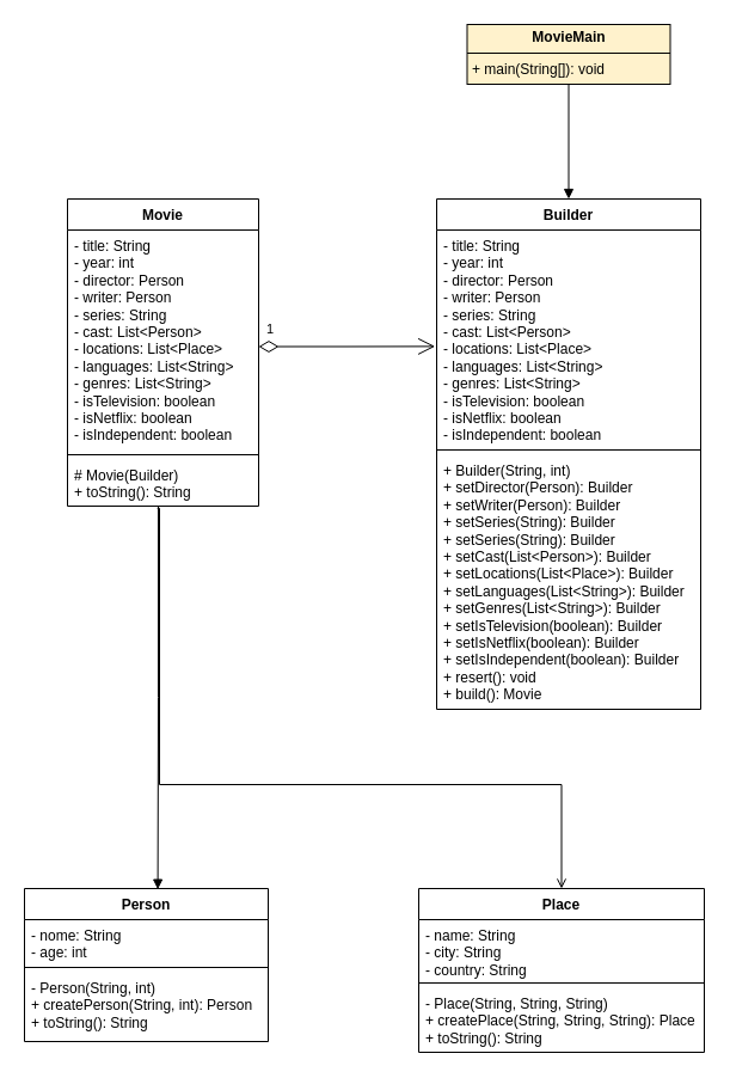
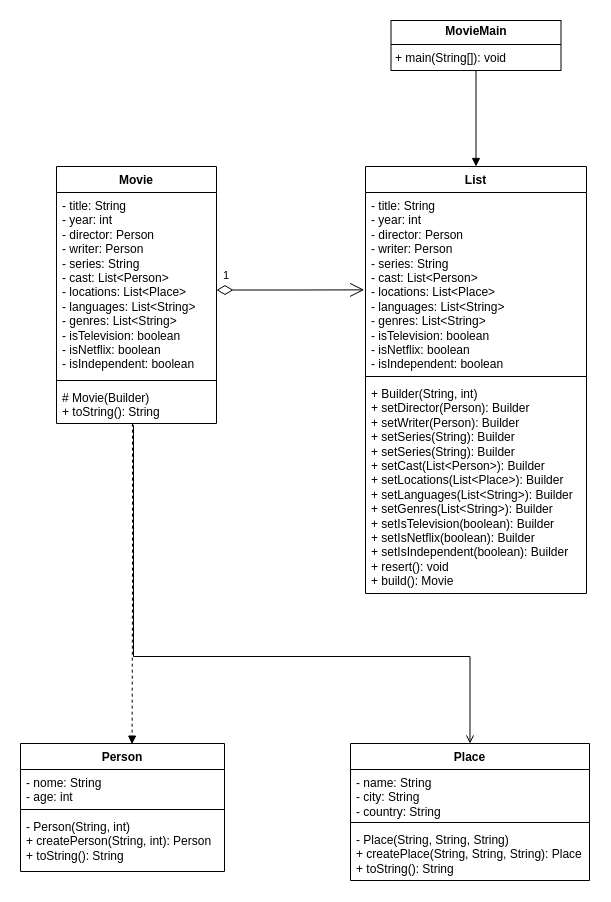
  <mxCell id="0" />
  <mxCell id="1" parent="0" />
  <mxCell id="2" value="Movie" style="swimlane;fontStyle=1;align=center;verticalAlign=top;childLayout=stackLayout;horizontal=1;startSize=26;horizontalStack=0;resizeParent=1;resizeParentMax=0;resizeLast=0;collapsible=1;marginBottom=0;whiteSpace=wrap;html=1;" vertex="1" parent="1"><mxGeometry x="56" y="166" width="160" height="257" as="geometry" /></mxCell>
  <mxCell id="3" value="&lt;div&gt;- title: String&lt;/div&gt;&lt;div&gt;- year: int&lt;/div&gt;&lt;div&gt;- director: Person&lt;/div&gt;&lt;div&gt;- writer: Person&lt;/div&gt;&lt;div&gt;- series: String&lt;/div&gt;&lt;div&gt;- cast: List&amp;lt;Person&amp;gt;&lt;/div&gt;&lt;div&gt;- locations: List&amp;lt;Place&amp;gt;&lt;/div&gt;&lt;div&gt;- languages: List&amp;lt;String&amp;gt;&lt;/div&gt;&lt;div&gt;- genres: List&amp;lt;String&amp;gt;&lt;/div&gt;&lt;div&gt;- isTelevision: boolean&lt;/div&gt;&lt;div&gt;- isNetflix: boolean&lt;/div&gt;&lt;div&gt;- isIndependent: boolean&lt;br&gt;&lt;/div&gt;" style="text;strokeColor=none;fillColor=none;align=left;verticalAlign=top;spacingLeft=4;spacingRight=4;overflow=hidden;rotatable=0;points=[[0,0.5],[1,0.5]];portConstraint=eastwest;whiteSpace=wrap;html=1;" vertex="1" parent="2"><mxGeometry y="26" width="160" height="184" as="geometry" /></mxCell>
  <mxCell id="4" value="" style="line;strokeWidth=1;fillColor=none;align=left;verticalAlign=middle;spacingTop=-1;spacingLeft=3;spacingRight=3;rotatable=0;labelPosition=right;points=[];portConstraint=eastwest;strokeColor=inherit;" vertex="1" parent="2"><mxGeometry y="210" width="160" height="8" as="geometry" /></mxCell>
  <mxCell id="5" value="&lt;div&gt;# Movie(Builder)&lt;/div&gt;&lt;div&gt;+ toString(): String&lt;br&gt;&lt;/div&gt;" style="text;strokeColor=none;fillColor=none;align=left;verticalAlign=top;spacingLeft=4;spacingRight=4;overflow=hidden;rotatable=0;points=[[0,0.5],[1,0.5]];portConstraint=eastwest;whiteSpace=wrap;html=1;" vertex="1" parent="2"><mxGeometry y="218" width="160" height="39" as="geometry" /></mxCell>
- <mxCell id="6" value="Builder" style="swimlane;fontStyle=1;align=center;verticalAlign=top;childLayout=stackLayout;horizontal=1;startSize=26;horizontalStack=0;resizeParent=1;resizeParentMax=0;resizeLast=0;collapsible=1;marginBottom=0;whiteSpace=wrap;html=1;" vertex="1" parent="1"><mxGeometry x="365" y="166" width="221" height="427" as="geometry" /></mxCell>
+ <mxCell id="6" value="List" style="swimlane;fontStyle=1;align=center;verticalAlign=top;childLayout=stackLayout;horizontal=1;startSize=26;horizontalStack=0;resizeParent=1;resizeParentMax=0;resizeLast=0;collapsible=1;marginBottom=0;whiteSpace=wrap;html=1;" vertex="1" parent="1"><mxGeometry x="365" y="166" width="221" height="427" as="geometry" /></mxCell>
  <mxCell id="7" value="&lt;div&gt;- title: String&lt;/div&gt;&lt;div&gt;- year: int&lt;/div&gt;&lt;div&gt;- director: Person&lt;/div&gt;&lt;div&gt;- writer: Person&lt;/div&gt;&lt;div&gt;- series: String&lt;/div&gt;&lt;div&gt;- cast: List&amp;lt;Person&amp;gt;&lt;/div&gt;&lt;div&gt;- locations: List&amp;lt;Place&amp;gt;&lt;/div&gt;&lt;div&gt;- languages: List&amp;lt;String&amp;gt;&lt;/div&gt;&lt;div&gt;- genres: List&amp;lt;String&amp;gt;&lt;/div&gt;&lt;div&gt;- isTelevision: boolean&lt;/div&gt;&lt;div&gt;- isNetflix: boolean&lt;/div&gt;&lt;div&gt;- isIndependent: boolean&lt;br&gt;&lt;/div&gt;" style="text;strokeColor=none;fillColor=none;align=left;verticalAlign=top;spacingLeft=4;spacingRight=4;overflow=hidden;rotatable=0;points=[[0,0.5],[1,0.5]];portConstraint=eastwest;whiteSpace=wrap;html=1;" vertex="1" parent="6"><mxGeometry y="26" width="221" height="180" as="geometry" /></mxCell>
  <mxCell id="8" value="" style="line;strokeWidth=1;fillColor=none;align=left;verticalAlign=middle;spacingTop=-1;spacingLeft=3;spacingRight=3;rotatable=0;labelPosition=right;points=[];portConstraint=eastwest;strokeColor=inherit;" vertex="1" parent="6"><mxGeometry y="206" width="221" height="8" as="geometry" /></mxCell>
  <mxCell id="9" value="&lt;div&gt;+ Builder(String, int)&lt;/div&gt;&lt;div&gt;+ setDirector(Person): Builder&lt;/div&gt;&lt;div&gt;+ setWriter(Person): Builder&lt;/div&gt;&lt;div&gt;+ setSeries(String): Builder&lt;/div&gt;&lt;div&gt;+ setSeries(String): Builder&lt;/div&gt;&lt;div&gt;+ setCast(List&amp;lt;Person&amp;gt;): Builder&lt;br&gt;&lt;/div&gt;&lt;div&gt;+ setLocations(List&amp;lt;Place&amp;gt;): Builder&lt;/div&gt;&lt;div&gt;+ setLanguages(List&amp;lt;String&amp;gt;): Builder&lt;br&gt;&lt;/div&gt;&lt;div&gt;+ setGenres(List&amp;lt;String&amp;gt;): Builder&lt;/div&gt;&lt;div&gt;+ setIsTelevision(boolean): Builder&lt;/div&gt;&lt;div&gt;+ setIsNetflix(boolean): Builder&lt;/div&gt;&lt;div&gt;+ setIsIndependent(boolean): Builder&lt;/div&gt;&lt;div&gt;+ resert(): void&lt;/div&gt;&lt;div&gt;+ build(): Movie&lt;br&gt;&lt;/div&gt;" style="text;strokeColor=none;fillColor=none;align=left;verticalAlign=top;spacingLeft=4;spacingRight=4;overflow=hidden;rotatable=0;points=[[0,0.5],[1,0.5]];portConstraint=eastwest;whiteSpace=wrap;html=1;" vertex="1" parent="6"><mxGeometry y="214" width="221" height="213" as="geometry" /></mxCell>
  <mxCell id="10" value="1" style="endArrow=open;html=1;endSize=12;startArrow=diamondThin;startSize=14;startFill=0;edgeStyle=orthogonalEdgeStyle;align=left;verticalAlign=bottom;rounded=0;entryX=-0.006;entryY=0.541;entryDx=0;entryDy=0;exitX=1;exitY=0.53;exitDx=0;exitDy=0;entryPerimeter=0;exitPerimeter=0;" edge="1" parent="1" source="3" target="7"><mxGeometry x="-0.932" y="6" relative="1" as="geometry"><mxPoint x="163" y="295" as="sourcePoint" /><mxPoint x="323" y="295" as="targetPoint" /><mxPoint as="offset" /></mxGeometry></mxCell>
  <mxCell id="11" value="Person" style="swimlane;fontStyle=1;align=center;verticalAlign=top;childLayout=stackLayout;horizontal=1;startSize=26;horizontalStack=0;resizeParent=1;resizeParentMax=0;resizeLast=0;collapsible=1;marginBottom=0;whiteSpace=wrap;html=1;" vertex="1" parent="1"><mxGeometry x="20" y="743" width="204" height="128" as="geometry" /></mxCell>
  <mxCell id="12" value="&lt;div&gt;- nome: String&lt;/div&gt;&lt;div&gt;- age: int&lt;br&gt;&lt;/div&gt;" style="text;strokeColor=none;fillColor=none;align=left;verticalAlign=top;spacingLeft=4;spacingRight=4;overflow=hidden;rotatable=0;points=[[0,0.5],[1,0.5]];portConstraint=eastwest;whiteSpace=wrap;html=1;" vertex="1" parent="11"><mxGeometry y="26" width="204" height="36" as="geometry" /></mxCell>
  <mxCell id="13" value="" style="line;strokeWidth=1;fillColor=none;align=left;verticalAlign=middle;spacingTop=-1;spacingLeft=3;spacingRight=3;rotatable=0;labelPosition=right;points=[];portConstraint=eastwest;strokeColor=inherit;" vertex="1" parent="11"><mxGeometry y="62" width="204" height="8" as="geometry" /></mxCell>
  <mxCell id="14" value="&lt;div&gt;- Person(String, int)&lt;/div&gt;&lt;div&gt;+ createPerson(String, int): Person&lt;br&gt;&lt;/div&gt;&lt;div&gt;+ toString(): String&lt;br&gt;&lt;/div&gt;" style="text;strokeColor=none;fillColor=none;align=left;verticalAlign=top;spacingLeft=4;spacingRight=4;overflow=hidden;rotatable=0;points=[[0,0.5],[1,0.5]];portConstraint=eastwest;whiteSpace=wrap;html=1;" vertex="1" parent="11"><mxGeometry y="70" width="204" height="58" as="geometry" /></mxCell>
  <mxCell id="15" value="Place" style="swimlane;fontStyle=1;align=center;verticalAlign=top;childLayout=stackLayout;horizontal=1;startSize=26;horizontalStack=0;resizeParent=1;resizeParentMax=0;resizeLast=0;collapsible=1;marginBottom=0;whiteSpace=wrap;html=1;" vertex="1" parent="1"><mxGeometry x="350" y="743" width="239" height="137" as="geometry" /></mxCell>
  <mxCell id="16" value="&lt;div&gt;- name: String&lt;/div&gt;&lt;div&gt;- city: String&lt;/div&gt;&lt;div&gt;- country: String&lt;br&gt;&lt;/div&gt;" style="text;strokeColor=none;fillColor=none;align=left;verticalAlign=top;spacingLeft=4;spacingRight=4;overflow=hidden;rotatable=0;points=[[0,0.5],[1,0.5]];portConstraint=eastwest;whiteSpace=wrap;html=1;" vertex="1" parent="15"><mxGeometry y="26" width="239" height="49" as="geometry" /></mxCell>
  <mxCell id="17" value="" style="line;strokeWidth=1;fillColor=none;align=left;verticalAlign=middle;spacingTop=-1;spacingLeft=3;spacingRight=3;rotatable=0;labelPosition=right;points=[];portConstraint=eastwest;strokeColor=inherit;" vertex="1" parent="15"><mxGeometry y="75" width="239" height="8" as="geometry" /></mxCell>
  <mxCell id="18" value="&lt;div&gt;- Place(String, String, String)&lt;/div&gt;&lt;div&gt;+ createPlace(String, String, String): Place&lt;br&gt;&lt;/div&gt;&lt;div&gt;+ toString(): String&lt;br&gt;&lt;/div&gt;" style="text;strokeColor=none;fillColor=none;align=left;verticalAlign=top;spacingLeft=4;spacingRight=4;overflow=hidden;rotatable=0;points=[[0,0.5],[1,0.5]];portConstraint=eastwest;whiteSpace=wrap;html=1;" vertex="1" parent="15"><mxGeometry y="83" width="239" height="54" as="geometry" /></mxCell>
- <mxCell id="19" value="&lt;p style=&quot;margin:0px;margin-top:4px;text-align:center;&quot;&gt;&lt;b&gt;MovieMain&lt;/b&gt;&lt;/p&gt;&lt;hr size=&quot;1&quot; style=&quot;border-style:solid;&quot;&gt;&lt;p style=&quot;margin:0px;margin-left:4px;&quot;&gt;+ main(String[]): void&lt;/p&gt;" style="verticalAlign=top;align=left;overflow=fill;html=1;whiteSpace=wrap;fillColor=#fff2cc;" vertex="1" parent="1"><mxGeometry x="390.5" y="20" width="170" height="50" as="geometry" /></mxCell>
+ <mxCell id="19" value="&lt;p style=&quot;margin:0px;margin-top:4px;text-align:center;&quot;&gt;&lt;b&gt;MovieMain&lt;/b&gt;&lt;/p&gt;&lt;hr size=&quot;1&quot; style=&quot;border-style:solid;&quot;&gt;&lt;p style=&quot;margin:0px;margin-left:4px;&quot;&gt;+ main(String[]): void&lt;/p&gt;" style="verticalAlign=top;align=left;overflow=fill;html=1;whiteSpace=wrap;" vertex="1" parent="1"><mxGeometry x="390.5" y="20" width="170" height="50" as="geometry" /></mxCell>
  <mxCell id="20" value="" style="endArrow=block;endFill=1;html=1;edgeStyle=orthogonalEdgeStyle;align=left;verticalAlign=top;rounded=0;exitX=0.5;exitY=1;exitDx=0;exitDy=0;entryX=0.5;entryY=0;entryDx=0;entryDy=0;" edge="1" parent="1" source="19" target="6"><mxGeometry x="-1" relative="1" as="geometry"><mxPoint x="551" y="454" as="sourcePoint" /><mxPoint x="482" y="112" as="targetPoint" /></mxGeometry></mxCell>
- <mxCell id="21" value="" style="endArrow=block;endFill=1;html=1;edgeStyle=orthogonalEdgeStyle;align=left;verticalAlign=top;rounded=0;exitX=0.475;exitY=1.004;exitDx=0;exitDy=0;exitPerimeter=0;entryX=0.547;entryY=0.005;entryDx=0;entryDy=0;entryPerimeter=0;" edge="1" parent="1" source="5" target="11"><mxGeometry x="-1" relative="1" as="geometry"><mxPoint x="486" y="80" as="sourcePoint" /><mxPoint x="134" y="741" as="targetPoint" /></mxGeometry></mxCell>
+ <mxCell id="21" value="" style="endArrow=block;endFill=1;html=1;edgeStyle=orthogonalEdgeStyle;align=left;verticalAlign=top;rounded=0;exitX=0.475;exitY=1.004;exitDx=0;exitDy=0;exitPerimeter=0;entryX=0.547;entryY=0.005;entryDx=0;entryDy=0;entryPerimeter=0;dashed=1;" edge="1" parent="1" source="5" target="11"><mxGeometry x="-1" relative="1" as="geometry"><mxPoint x="486" y="80" as="sourcePoint" /><mxPoint x="134" y="741" as="targetPoint" /></mxGeometry></mxCell>
  <mxCell id="22" value="" style="endArrow=open;endFill=1;html=1;edgeStyle=orthogonalEdgeStyle;align=left;verticalAlign=top;rounded=0;exitX=0.47;exitY=1.047;exitDx=0;exitDy=0;exitPerimeter=0;entryX=0.5;entryY=0;entryDx=0;entryDy=0;" edge="1" parent="1" source="5" target="15"><mxGeometry x="-1" relative="1" as="geometry"><mxPoint x="142" y="433" as="sourcePoint" /><mxPoint x="142" y="754" as="targetPoint" /><Array as="points"><mxPoint x="133" y="425" /><mxPoint x="133" y="656" /><mxPoint x="470" y="656" /></Array></mxGeometry></mxCell>
